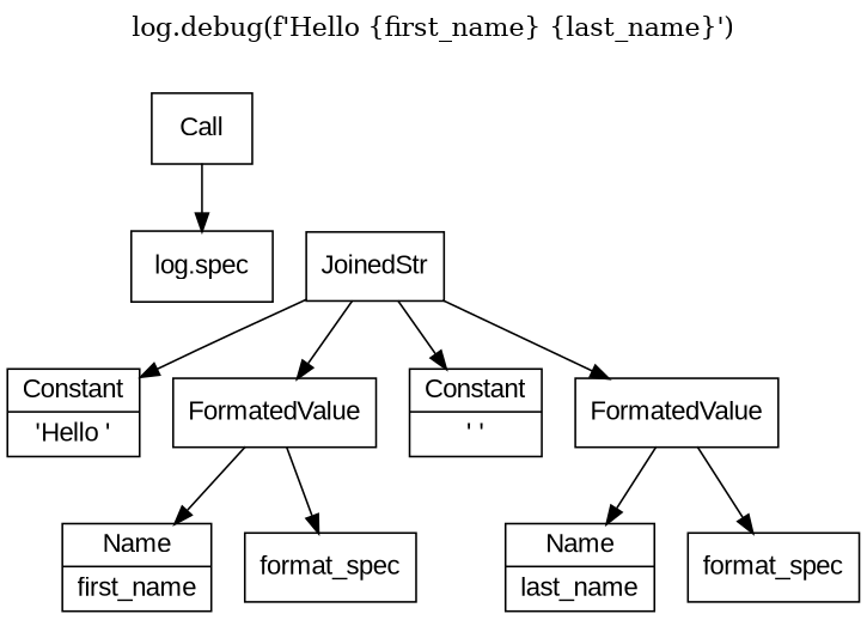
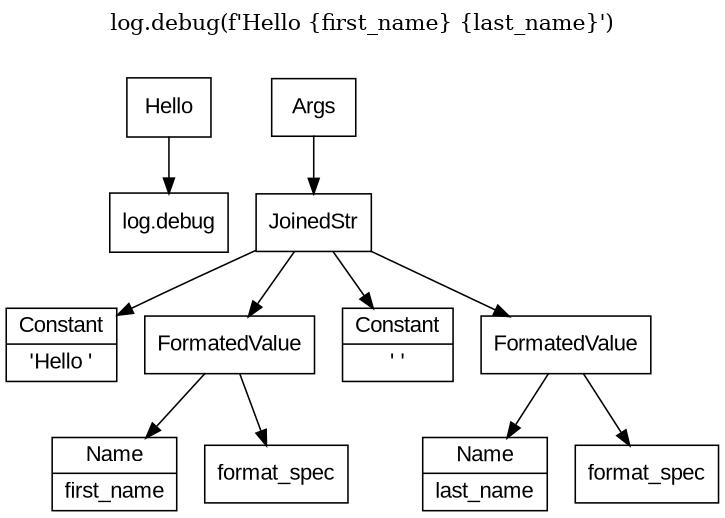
  digraph {
    label="log.debug(f'Hello {first_name} {last_name}')"
    labelloc=t
    node [fontname=Arial shape=record]
-   n1 [label=Call]
-   n2 [label="log.spec"]
+   n1 [label=Hello]
+   n2 [label="log.debug"]
+   n3 [label=Args]
    n4 [label="{JoinedStr}"]
    n5 [label="{Constant|'Hello '}"]
    n6 [label=FormatedValue]
    n7 [label="{Constant|' '}"]
    n8 [label=FormatedValue]
    n9 [label="{Name|first_name}"]
    n10 [label=format_spec]
    n11 [label="{Name|last_name}"]
    n12 [label=format_spec]
    n1 -> n2
+   n3 -> n4
    n4 -> n5
    n4 -> n6
    n4 -> n7
    n4 -> n8
    n6 -> n9
    n6 -> n10
    n8 -> n11
    n8 -> n12
  }
